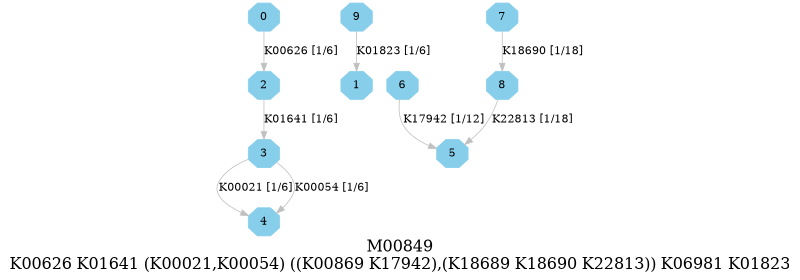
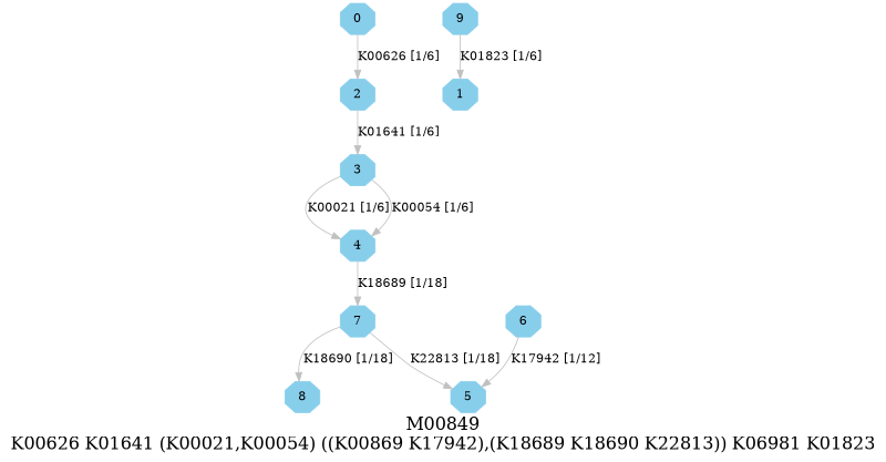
  digraph {
    fontsize=20
    label="M00849\nK00626 K01641 (K00021,K00054) ((K00869 K17942),(K18689 K18690 K22813)) K06981 K01823"
    node [color=skyblue shape=octagon style=filled]
    edge [color=grey]
    0 [height=.3 width=.3]
    1 [height=.3 width=.3]
    2 [height=.3 width=.3]
    3 [height=.3 width=.3]
    4 [height=.3 width=.3]
    5 [height=.3 width=.3]
    6 [height=.3 width=.3]
    7 [height=.3 width=.3]
    8 [height=.3 width=.3]
    9 [height=.3 width=.3]
    subgraph sub_1 {
      0
      1
      2
      3
      4
      5
      6
      7
      8
      9
    }
    0 -> 2 [label="K00626 [1/6]"]
    2 -> 3 [label="K01641 [1/6]"]
    3 -> 4 [label="K00021 [1/6]"]
    3 -> 4 [label="K00054 [1/6]"]
+   4 -> 7 [label="K18689 [1/18]"]
    6 -> 5 [label="K17942 [1/12]"]
    7 -> 8 [label="K18690 [1/18]"]
-   8 -> 5 [label="K22813 [1/18]"]
+   7 -> 5 [label="K22813 [1/18]"]
    9 -> 1 [label="K01823 [1/6]"]
  }
